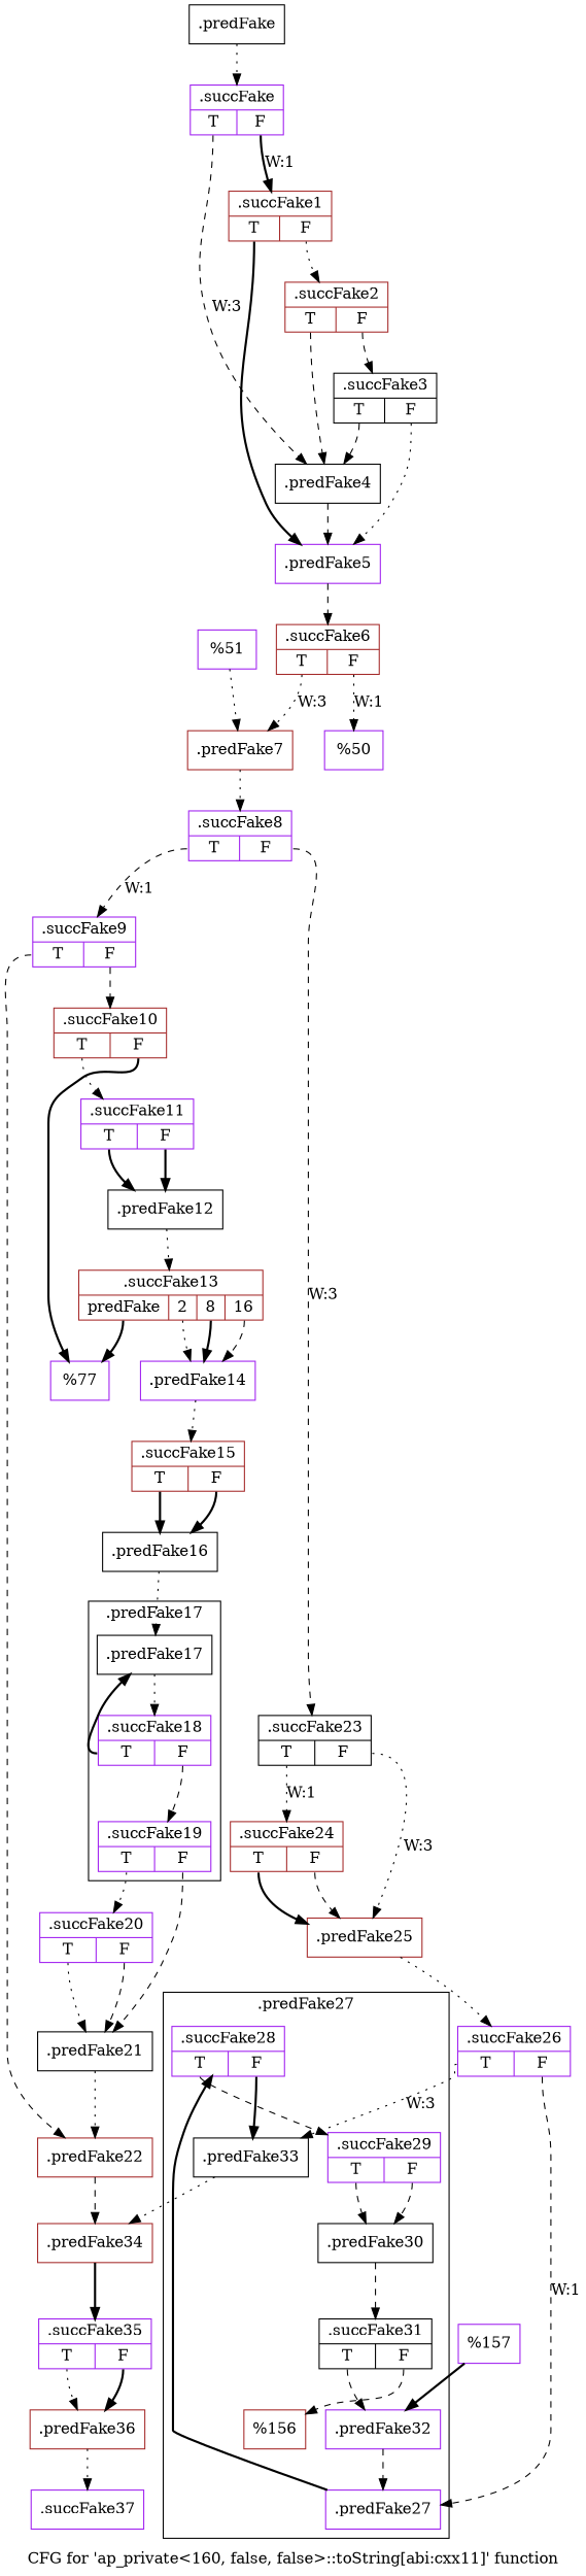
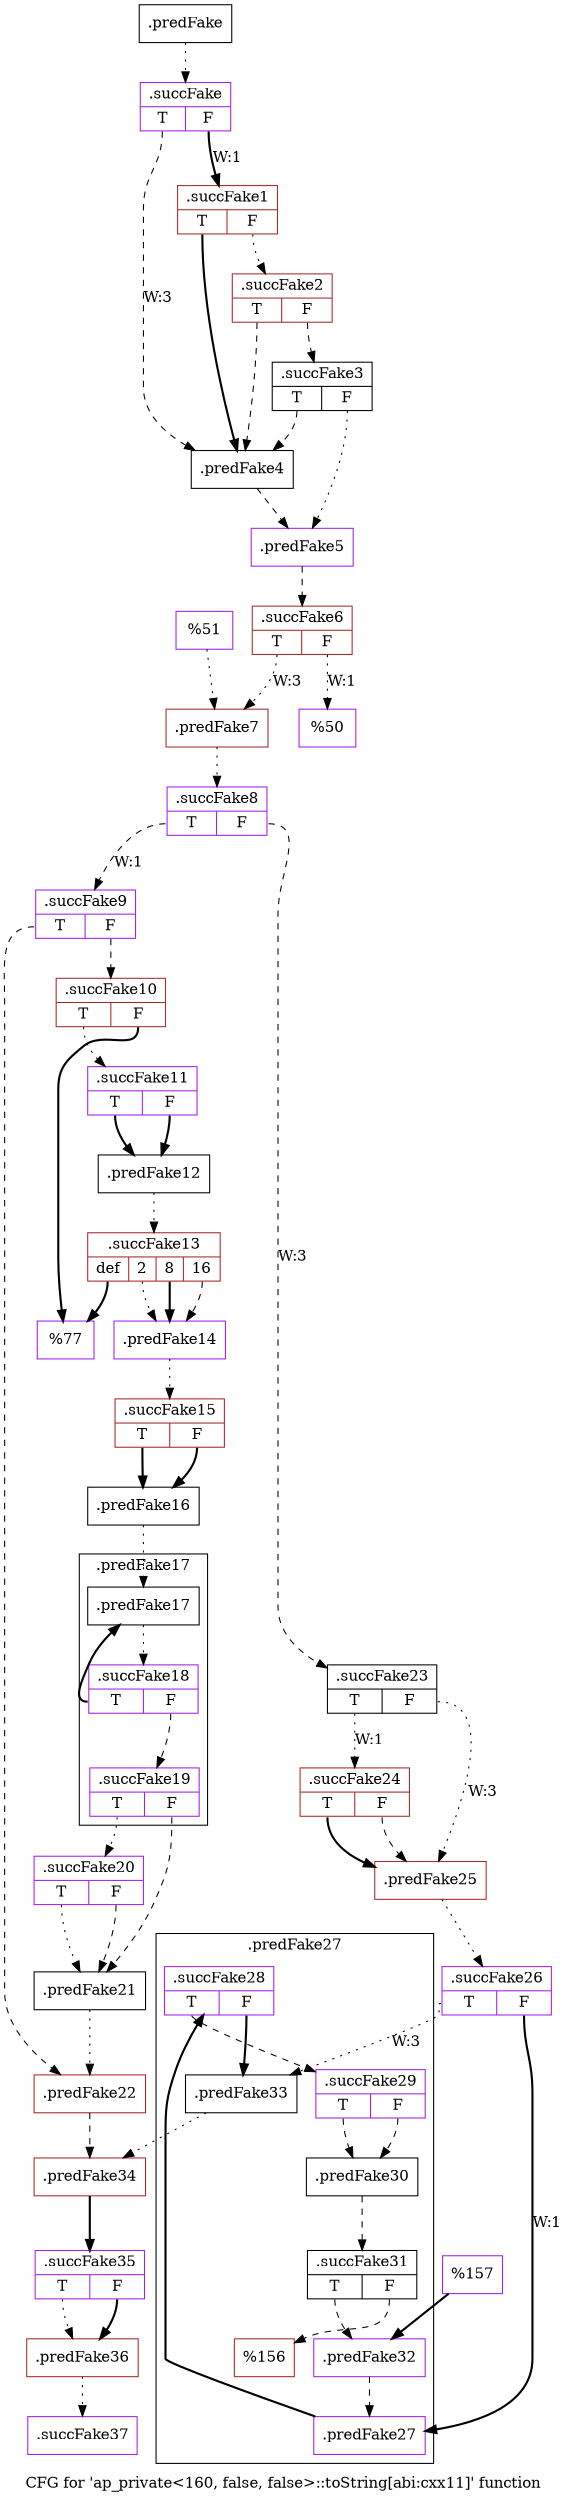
  digraph {
    label="CFG for 'ap_private\<160, false, false\>::toString[abi:cxx11]' function"
    node [color=purple filename="/mnt/xilinx/Vitis_HLS/2021.2/include/etc/ap_private.h" linenumber=5959 shape=record]
    edge [execusionnum=0 filename="/mnt/xilinx/Vitis_HLS/2021.2/include/etc/ap_private.h" style=dashed tailport=s0]
    n1 [color=black label="{.predFake17}" linenumber=6007]
    n2 [label="{.succFake18|{<s0>T|<s1>F}}" linenumber=6007]
    n3 [label="{.succFake19|{<s0>T|<s1>F}}" linenumber=6014]
    n4 [color=black label="{.predFake33}" linenumber=6047]
    n5 [label="{.predFake27}" linenumber=6036]
    n6 [label="{.succFake28|{<s0>T|<s1>F}}" linenumber=6036]
    n7 [color=brown label="{%156}" linenumber=6042]
    n8 [label="{.predFake32}" linenumber=6043]
    n9 [label="{.succFake29|{<s0>T|<s1>F}}" linenumber=6042]
    n10 [color=black label="{.predFake30}" linenumber=6042]
    n11 [color=black label="{.succFake31|{<s0>T|<s1>F}}" linenumber=6042]
    n12 [label="{.succFake20|{<s0>T|<s1>F}}" linenumber=6014]
    n13 [color=black label="{.predFake21}" linenumber=6015]
    n14 [color=brown label="{.predFake34}" linenumber=6048]
    n15 [color=black label="{.predFake}" filename="" linenumber=""]
    n16 [label="{.succFake|{<s0>T|<s1>F}}"]
    n17 [color=black label="{.predFake4}" filename="" linenumber=""]
    n18 [color=brown label="{.succFake1|{<s0>T|<s1>F}}"]
    n19 [label="{.predFake5}"]
    n20 [color=brown label="{.succFake2|{<s0>T|<s1>F}}"]
    n21 [color=brown label="{.succFake6|{<s0>T|<s1>F}}"]
    n22 [color=black label="{.succFake3|{<s0>T|<s1>F}}"]
    n23 [color=brown label="{.predFake7}" linenumber=5963]
    n24 [label="{%50}"]
    n25 [label="{.succFake8|{<s0>T|<s1>F}}" linenumber=5965]
    n26 [label="{.succFake9|{<s0>T|<s1>F}}" linenumber=5971]
    n27 [color=black label="{.succFake23|{<s0>T|<s1>F}}" linenumber=6023]
    n28 [label="{%51}"]
    n29 [color=brown label="{.predFake22}" linenumber=6016]
    n30 [color=brown label="{.succFake10|{<s0>T|<s1>F}}" linenumber=5977]
    n31 [color=brown label="{.succFake24|{<s0>T|<s1>F}}" linenumber=6023]
    n32 [color=brown label="{.predFake25}" linenumber=6033]
    n33 [label="{.succFake11|{<s0>T|<s1>F}}" linenumber=5977]
    n34 [label="{%77}" linenumber=5999]
    n35 [label="{.succFake26|{<s0>T|<s1>F}}" linenumber=6033]
    n36 [label="{.succFake35|{<s0>T|<s1>F}}" linenumber=6048]
    n37 [color=black label="{.predFake12}" linenumber=5988]
-   n38 [color=brown label="{.succFake13|{<s0>predFake|<s1>2|<s2>8|<s3>16}}" linenumber=5988]
+   n38 [color=brown label="{.succFake13|{<s0>def|<s1>2|<s2>8|<s3>16}}" linenumber=5988]
    n39 [label="{.predFake14}" linenumber=6001]
    n40 [color=brown label="{.succFake15|{<s0>T|<s1>F}}" linenumber=6003]
    n41 [color=black label="{.predFake16}" linenumber=6003]
    n42 [color=brown label="{.predFake36}" linenumber=6048]
    n43 [label="{%157}" linenumber=6042]
    n44 [label="{.succFake37}" linenumber=6048]
    subgraph cluster_1 {
      invocationtime=-1
      label=".predFake17"
      tripcount=0
      n1
      n2
      n3
    }
    subgraph cluster_2 {
      invocationtime=1
      label=".predFake27"
      tripcount=0
      n4
      n5
      n6
      n7
      n8
      n9
      n10
      n11
    }
    n1 -> n2 [style=dotted]
    n2 -> n1 [memoryops="_ZZNK10ap_privateILi160ELb0ELb0EE8toStringB5cxx11EhbE6digits_read:6009" style=bold]
    n2 -> n3 [tailport=s1]
    n3 -> n12 [style=dotted]
    n3 -> n13 [tailport=s1 execusionnum="" filename=""]
    n4 -> n14 [style=dotted]
    n5 -> n6 [style=bold]
    n6 -> n4 [style=bold tailport=s1 filename=""]
    n6 -> n9
    n8 -> n5 [memoryops="_ZZNK10ap_privateILi160ELb0ELb0EE8toStringB5cxx11EhbE6digits_read:6043"]
    n9 -> n10 [filename=""]
    n9 -> n10 [tailport=s1 execusionnum="" filename=""]
    n10 -> n11
    n11 -> n7 [tailport=s1 execusionnum="" filename=""]
    n11 -> n8
    n12 -> n13 [memoryops="_ZZNK10ap_privateILi160ELb0ELb0EE8toStringB5cxx11EhbE6digits_read:6014" style=dotted]
    n12 -> n13 [tailport=s1 execusionnum="" filename=""]
    n13 -> n29 [style=dotted]
    n14 -> n36 [style=bold]
    n15 -> n16 [execusionnum=2 style=dotted]
    n16 -> n17 [label="W:3" execusionnum="" filename=""]
    n16 -> n18 [label="W:1" style=bold tailport=s1]
    n17 -> n19 [execusionnum=2 filename=""]
-   n18 -> n19 [style=bold execusionnum="" filename=""]
+   n18 -> n17 [style=bold execusionnum="" filename=""]
    n18 -> n20 [style=dotted tailport=s1]
    n19 -> n21 [execusionnum=2]
    n20 -> n17 [execusionnum="" filename=""]
    n20 -> n22 [tailport=s1]
    n21 -> n23 [execusionnum=2 label="W:3" style=dotted]
    n21 -> n24 [label="W:1" style=dotted tailport=s1 execusionnum="" filename=""]
    n22 -> n17 [execusionnum="" filename=""]
    n22 -> n19 [style=dotted tailport=s1 execusionnum="" filename=""]
    n23 -> n25 [execusionnum=2 style=dotted]
    n25 -> n26 [label="W:1"]
    n25 -> n27 [execusionnum=2 label="W:3" tailport=s1]
    n26 -> n29
    n26 -> n30 [tailport=s1]
    n27 -> n31 [label="W:1" style=dotted]
    n27 -> n32 [label="W:3" style=dotted tailport=s1 execusionnum="" filename=""]
    n28 -> n23 [style=dotted execusionnum="" filename=""]
    n29 -> n14
    n30 -> n33 [style=dotted]
    n30 -> n34 [style=bold tailport=s1 execusionnum="" filename=""]
    n31 -> n32 [style=bold]
    n31 -> n32 [tailport=s1 execusionnum="" filename=""]
    n32 -> n35 [execusionnum=2 style=dotted]
    n33 -> n37 [style=bold]
    n33 -> n37 [style=bold tailport=s1 execusionnum="" filename=""]
    n35 -> n4 [execusionnum=2 label="W:3" style=dotted]
-   n35 -> n5 [label="W:1" tailport=s1]
+   n35 -> n5 [label="W:1" style=bold tailport=s1]
    n36 -> n42 [style=dotted execusionnum="" filename=""]
    n36 -> n42 [style=bold tailport=s1]
    n37 -> n38 [style=dotted]
    n38 -> n34 [style=bold execusionnum="" filename=""]
    n38 -> n39 [style=dotted tailport=s1]
    n38 -> n39 [style=bold tailport=s2]
    n38 -> n39 [tailport=s3]
    n39 -> n40 [style=dotted]
    n40 -> n41 [style=bold]
    n40 -> n41 [style=bold tailport=s1]
    n41 -> n1 [style=dotted]
    n42 -> n44 [style=dotted]
    n43 -> n8 [style=bold execusionnum="" filename=""]
  }
